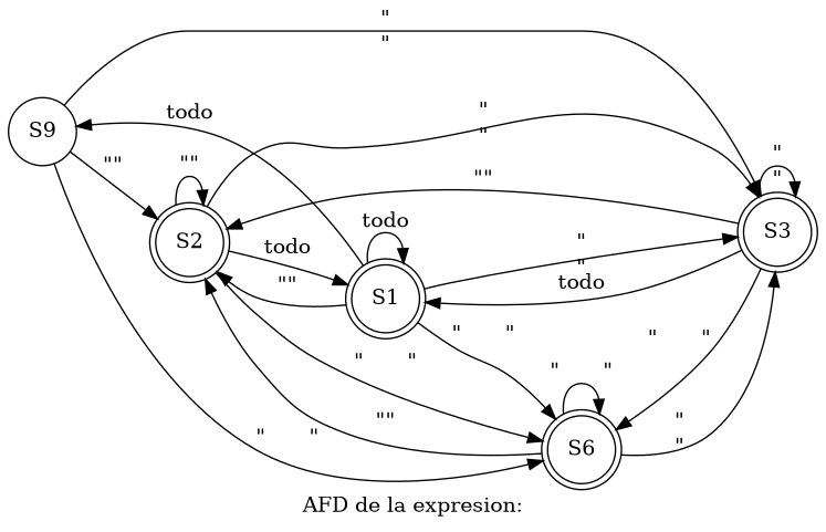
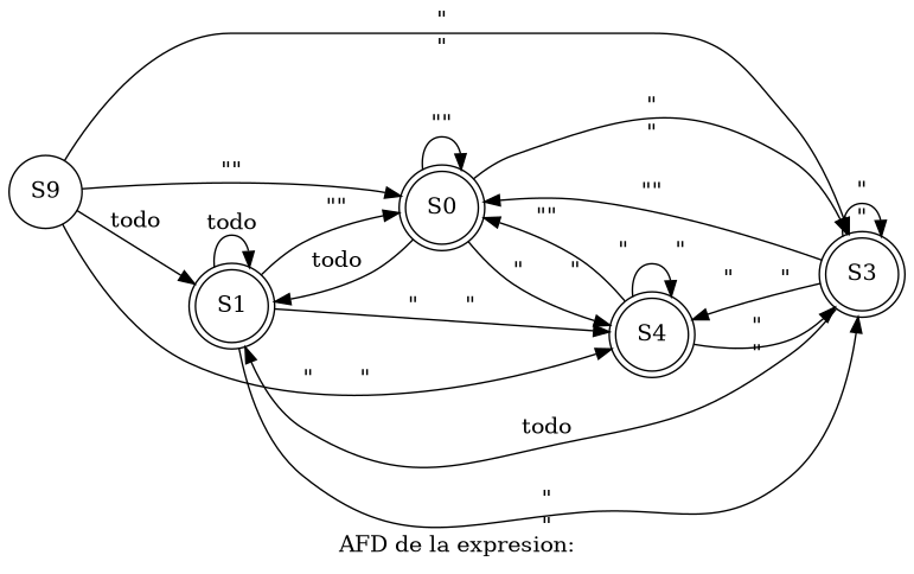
  digraph {
    label="AFD de la expresion:"
    rankdir=LR
    node [shape=doublecircle]
    n1 [label=S9 shape=circle]
    n2 [label=S1]
-   n3 [label=S2]
+   n3 [label=S0]
    n4 [label=S3]
-   n5 [label=S6]
-   n2 -> n1 [label=todo]
+   n5 [label=S4]
+   n1 -> n2 [label=todo]
    n1 -> n3 [label="\"\""]
    n1 -> n4 [label="\"\""]
    n1 -> n5 [label="\"	\""]
    n2 -> n2 [label=todo]
    n2 -> n3 [label="\"\""]
    n2 -> n4 [label="\"\""]
    n2 -> n5 [label="\"	\""]
    n3 -> n2 [label=todo]
    n3 -> n3 [label="\"\""]
    n3 -> n4 [label="\"\""]
    n3 -> n5 [label="\"	\""]
    n4 -> n2 [label=todo]
    n4 -> n3 [label="\"\""]
    n4 -> n4 [label="\"\""]
    n4 -> n5 [label="\"	\""]
    n5 -> n3 [label="\"\""]
    n5 -> n4 [label="\"\""]
    n5 -> n5 [label="\"	\""]
  }
